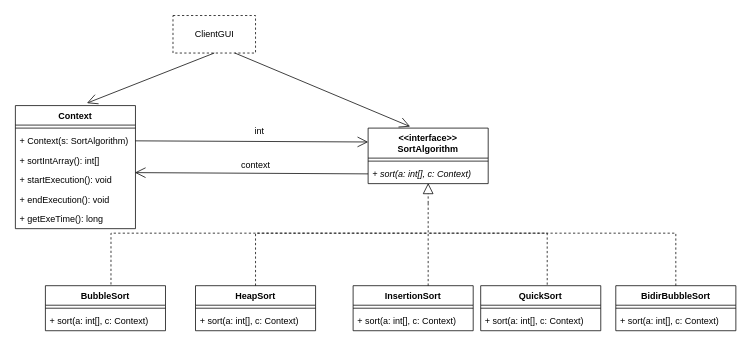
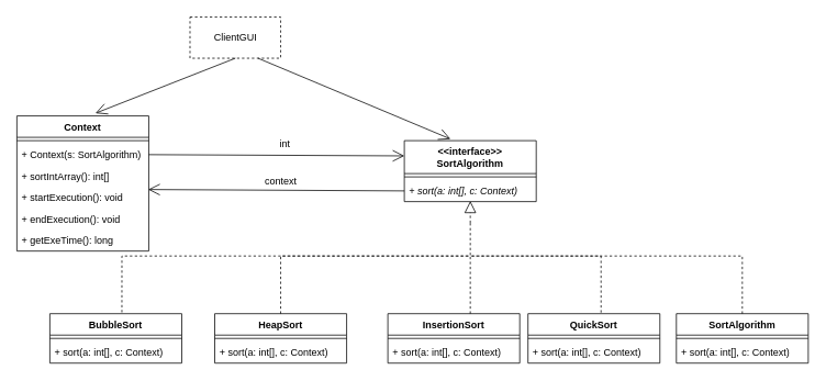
  <mxCell id="0" />
  <mxCell id="1" parent="0" />
  <mxCell id="2" value="Context" style="swimlane;fontStyle=1;align=center;verticalAlign=top;childLayout=stackLayout;horizontal=1;startSize=26;horizontalStack=0;resizeParent=1;resizeParentMax=0;resizeLast=0;collapsible=1;marginBottom=0;" vertex="1" parent="1"><mxGeometry x="20" y="140" width="160" height="164" as="geometry" /></mxCell>
  <mxCell id="3" value="" style="line;strokeWidth=1;fillColor=none;align=left;verticalAlign=middle;spacingTop=-1;spacingLeft=3;spacingRight=3;rotatable=0;labelPosition=right;points=[];portConstraint=eastwest;strokeColor=inherit;" vertex="1" parent="2"><mxGeometry y="26" width="160" height="8" as="geometry" /></mxCell>
  <mxCell id="4" value="+ Context(s: SortAlgorithm)" style="text;strokeColor=none;fillColor=none;align=left;verticalAlign=top;spacingLeft=4;spacingRight=4;overflow=hidden;rotatable=0;points=[[0,0.5],[1,0.5]];portConstraint=eastwest;" vertex="1" parent="2"><mxGeometry y="34" width="160" height="26" as="geometry" /></mxCell>
  <mxCell id="5" value="+ sortIntArray(): int[]" style="text;strokeColor=none;fillColor=none;align=left;verticalAlign=top;spacingLeft=4;spacingRight=4;overflow=hidden;rotatable=0;points=[[0,0.5],[1,0.5]];portConstraint=eastwest;" vertex="1" parent="2"><mxGeometry y="60" width="160" height="26" as="geometry" /></mxCell>
  <mxCell id="6" value="+ startExecution(): void" style="text;strokeColor=none;fillColor=none;align=left;verticalAlign=top;spacingLeft=4;spacingRight=4;overflow=hidden;rotatable=0;points=[[0,0.5],[1,0.5]];portConstraint=eastwest;" vertex="1" parent="2"><mxGeometry y="86" width="160" height="26" as="geometry" /></mxCell>
  <mxCell id="7" value="+ endExecution(): void" style="text;strokeColor=none;fillColor=none;align=left;verticalAlign=top;spacingLeft=4;spacingRight=4;overflow=hidden;rotatable=0;points=[[0,0.5],[1,0.5]];portConstraint=eastwest;" vertex="1" parent="2"><mxGeometry y="112" width="160" height="26" as="geometry" /></mxCell>
  <mxCell id="8" value="+ getExeTime(): long" style="text;strokeColor=none;fillColor=none;align=left;verticalAlign=top;spacingLeft=4;spacingRight=4;overflow=hidden;rotatable=0;points=[[0,0.5],[1,0.5]];portConstraint=eastwest;" vertex="1" parent="2"><mxGeometry y="138" width="160" height="26" as="geometry" /></mxCell>
  <mxCell id="9" value="ClientGUI" style="html=1;dashed=1;" vertex="1" parent="1"><mxGeometry x="230" y="20" width="110" height="50" as="geometry" /></mxCell>
  <mxCell id="10" value="&lt;&lt;interface&gt;&gt;&#10;SortAlgorithm" style="swimlane;fontStyle=1;align=center;verticalAlign=top;childLayout=stackLayout;horizontal=1;startSize=40;horizontalStack=0;resizeParent=1;resizeParentMax=0;resizeLast=0;collapsible=1;marginBottom=0;" vertex="1" parent="1"><mxGeometry x="490" y="170" width="160" height="74" as="geometry" /></mxCell>
  <mxCell id="11" value="" style="line;strokeWidth=1;fillColor=none;align=left;verticalAlign=middle;spacingTop=-1;spacingLeft=3;spacingRight=3;rotatable=0;labelPosition=right;points=[];portConstraint=eastwest;strokeColor=inherit;" vertex="1" parent="10"><mxGeometry y="40" width="160" height="8" as="geometry" /></mxCell>
  <mxCell id="12" value="+ sort(a: int[], c: Context)" style="text;strokeColor=none;fillColor=none;align=left;verticalAlign=top;spacingLeft=4;spacingRight=4;overflow=hidden;rotatable=0;points=[[0,0.5],[1,0.5]];portConstraint=eastwest;fontStyle=2" vertex="1" parent="10"><mxGeometry y="48" width="160" height="26" as="geometry" /></mxCell>
  <mxCell id="13" value="BubbleSort" style="swimlane;fontStyle=1;align=center;verticalAlign=top;childLayout=stackLayout;horizontal=1;startSize=26;horizontalStack=0;resizeParent=1;resizeParentMax=0;resizeLast=0;collapsible=1;marginBottom=0;" vertex="1" parent="1"><mxGeometry x="60" y="380" width="160" height="60" as="geometry" /></mxCell>
  <mxCell id="14" value="" style="line;strokeWidth=1;fillColor=none;align=left;verticalAlign=middle;spacingTop=-1;spacingLeft=3;spacingRight=3;rotatable=0;labelPosition=right;points=[];portConstraint=eastwest;strokeColor=inherit;" vertex="1" parent="13"><mxGeometry y="26" width="160" height="8" as="geometry" /></mxCell>
  <mxCell id="15" value="+ sort(a: int[], c: Context)" style="text;strokeColor=none;fillColor=none;align=left;verticalAlign=top;spacingLeft=4;spacingRight=4;overflow=hidden;rotatable=0;points=[[0,0.5],[1,0.5]];portConstraint=eastwest;" vertex="1" parent="13"><mxGeometry y="34" width="160" height="26" as="geometry" /></mxCell>
  <mxCell id="16" value="" style="endArrow=open;endFill=1;endSize=12;html=1;rounded=0;exitX=1;exitY=0.5;exitDx=0;exitDy=0;entryX=0;entryY=0.25;entryDx=0;entryDy=0;" edge="1" parent="1" source="4" target="10"><mxGeometry width="160" relative="1" as="geometry"><mxPoint x="410" y="390" as="sourcePoint" /><mxPoint x="570" y="390" as="targetPoint" /></mxGeometry></mxCell>
  <mxCell id="17" value="" style="endArrow=open;endFill=1;endSize=12;html=1;rounded=0;entryX=0.996;entryY=0.128;entryDx=0;entryDy=0;entryPerimeter=0;exitX=0;exitY=0.5;exitDx=0;exitDy=0;" edge="1" parent="1" source="12" target="6"><mxGeometry width="160" relative="1" as="geometry"><mxPoint x="300" y="290" as="sourcePoint" /><mxPoint x="500" y="198.5" as="targetPoint" /></mxGeometry></mxCell>
  <mxCell id="18" value="int" style="text;html=1;align=center;verticalAlign=middle;resizable=0;points=[];autosize=1;strokeColor=none;fillColor=none;" vertex="1" parent="1"><mxGeometry x="325" y="160" width="40" height="30" as="geometry" /></mxCell>
  <mxCell id="19" value="context" style="text;html=1;align=center;verticalAlign=middle;resizable=0;points=[];autosize=1;strokeColor=none;fillColor=none;" vertex="1" parent="1"><mxGeometry x="310" y="205" width="60" height="30" as="geometry" /></mxCell>
  <mxCell id="20" value="" style="endArrow=open;endFill=1;endSize=12;html=1;rounded=0;exitX=0.5;exitY=1;exitDx=0;exitDy=0;entryX=0.596;entryY=-0.02;entryDx=0;entryDy=0;entryPerimeter=0;" edge="1" parent="1" source="9" target="2"><mxGeometry width="160" relative="1" as="geometry"><mxPoint x="190" y="197" as="sourcePoint" /><mxPoint x="500" y="198.5" as="targetPoint" /></mxGeometry></mxCell>
  <mxCell id="21" value="" style="endArrow=open;endFill=1;endSize=12;html=1;rounded=0;exitX=0.75;exitY=1;exitDx=0;exitDy=0;entryX=0.35;entryY=-0.027;entryDx=0;entryDy=0;entryPerimeter=0;" edge="1" parent="1" source="9" target="10"><mxGeometry width="160" relative="1" as="geometry"><mxPoint x="295" y="80" as="sourcePoint" /><mxPoint x="125.36" y="146.72" as="targetPoint" /></mxGeometry></mxCell>
  <mxCell id="22" value="" style="endArrow=block;dashed=1;endFill=0;endSize=12;html=1;rounded=0;entryX=0.5;entryY=0.974;entryDx=0;entryDy=0;entryPerimeter=0;" edge="1" parent="1" target="12"><mxGeometry width="160" relative="1" as="geometry"><mxPoint x="570" y="270" as="sourcePoint" /><mxPoint x="570" y="390" as="targetPoint" /></mxGeometry></mxCell>
  <mxCell id="23" value="HeapSort" style="swimlane;fontStyle=1;align=center;verticalAlign=top;childLayout=stackLayout;horizontal=1;startSize=26;horizontalStack=0;resizeParent=1;resizeParentMax=0;resizeLast=0;collapsible=1;marginBottom=0;" vertex="1" parent="1"><mxGeometry x="260" y="380" width="160" height="60" as="geometry" /></mxCell>
  <mxCell id="24" value="" style="line;strokeWidth=1;fillColor=none;align=left;verticalAlign=middle;spacingTop=-1;spacingLeft=3;spacingRight=3;rotatable=0;labelPosition=right;points=[];portConstraint=eastwest;strokeColor=inherit;" vertex="1" parent="23"><mxGeometry y="26" width="160" height="8" as="geometry" /></mxCell>
  <mxCell id="25" value="+ sort(a: int[], c: Context)" style="text;strokeColor=none;fillColor=none;align=left;verticalAlign=top;spacingLeft=4;spacingRight=4;overflow=hidden;rotatable=0;points=[[0,0.5],[1,0.5]];portConstraint=eastwest;" vertex="1" parent="23"><mxGeometry y="34" width="160" height="26" as="geometry" /></mxCell>
  <mxCell id="26" value="InsertionSort" style="swimlane;fontStyle=1;align=center;verticalAlign=top;childLayout=stackLayout;horizontal=1;startSize=26;horizontalStack=0;resizeParent=1;resizeParentMax=0;resizeLast=0;collapsible=1;marginBottom=0;" vertex="1" parent="1"><mxGeometry x="470" y="380" width="160" height="60" as="geometry" /></mxCell>
  <mxCell id="27" value="" style="line;strokeWidth=1;fillColor=none;align=left;verticalAlign=middle;spacingTop=-1;spacingLeft=3;spacingRight=3;rotatable=0;labelPosition=right;points=[];portConstraint=eastwest;strokeColor=inherit;" vertex="1" parent="26"><mxGeometry y="26" width="160" height="8" as="geometry" /></mxCell>
  <mxCell id="28" value="+ sort(a: int[], c: Context)" style="text;strokeColor=none;fillColor=none;align=left;verticalAlign=top;spacingLeft=4;spacingRight=4;overflow=hidden;rotatable=0;points=[[0,0.5],[1,0.5]];portConstraint=eastwest;" vertex="1" parent="26"><mxGeometry y="34" width="160" height="26" as="geometry" /></mxCell>
  <mxCell id="29" value="QuickSort" style="swimlane;fontStyle=1;align=center;verticalAlign=top;childLayout=stackLayout;horizontal=1;startSize=26;horizontalStack=0;resizeParent=1;resizeParentMax=0;resizeLast=0;collapsible=1;marginBottom=0;" vertex="1" parent="1"><mxGeometry x="640" y="380" width="160" height="60" as="geometry" /></mxCell>
  <mxCell id="30" value="" style="line;strokeWidth=1;fillColor=none;align=left;verticalAlign=middle;spacingTop=-1;spacingLeft=3;spacingRight=3;rotatable=0;labelPosition=right;points=[];portConstraint=eastwest;strokeColor=inherit;" vertex="1" parent="29"><mxGeometry y="26" width="160" height="8" as="geometry" /></mxCell>
  <mxCell id="31" value="+ sort(a: int[], c: Context)" style="text;strokeColor=none;fillColor=none;align=left;verticalAlign=top;spacingLeft=4;spacingRight=4;overflow=hidden;rotatable=0;points=[[0,0.5],[1,0.5]];portConstraint=eastwest;" vertex="1" parent="29"><mxGeometry y="34" width="160" height="26" as="geometry" /></mxCell>
- <mxCell id="32" value="BidirBubbleSort" style="swimlane;fontStyle=1;align=center;verticalAlign=top;childLayout=stackLayout;horizontal=1;startSize=26;horizontalStack=0;resizeParent=1;resizeParentMax=0;resizeLast=0;collapsible=1;marginBottom=0;" vertex="1" parent="1"><mxGeometry x="820" y="380" width="160" height="60" as="geometry" /></mxCell>
+ <mxCell id="32" value="SortAlgorithm" style="swimlane;fontStyle=1;align=center;verticalAlign=top;childLayout=stackLayout;horizontal=1;startSize=26;horizontalStack=0;resizeParent=1;resizeParentMax=0;resizeLast=0;collapsible=1;marginBottom=0;" vertex="1" parent="1"><mxGeometry x="820" y="380" width="160" height="60" as="geometry" /></mxCell>
  <mxCell id="33" value="" style="line;strokeWidth=1;fillColor=none;align=left;verticalAlign=middle;spacingTop=-1;spacingLeft=3;spacingRight=3;rotatable=0;labelPosition=right;points=[];portConstraint=eastwest;strokeColor=inherit;" vertex="1" parent="32"><mxGeometry y="26" width="160" height="8" as="geometry" /></mxCell>
  <mxCell id="34" value="+ sort(a: int[], c: Context)" style="text;strokeColor=none;fillColor=none;align=left;verticalAlign=top;spacingLeft=4;spacingRight=4;overflow=hidden;rotatable=0;points=[[0,0.5],[1,0.5]];portConstraint=eastwest;" vertex="1" parent="32"><mxGeometry y="34" width="160" height="26" as="geometry" /></mxCell>
  <mxCell id="35" value="" style="endArrow=none;dashed=1;html=1;rounded=0;entryX=0.546;entryY=-0.022;entryDx=0;entryDy=0;entryPerimeter=0;edgeStyle=orthogonalEdgeStyle;" edge="1" parent="1" target="13"><mxGeometry width="50" height="50" relative="1" as="geometry"><mxPoint x="570" y="270" as="sourcePoint" /><mxPoint x="400" y="400" as="targetPoint" /><Array as="points"><mxPoint x="570" y="310" /><mxPoint x="147" y="310" /></Array></mxGeometry></mxCell>
  <mxCell id="36" value="" style="endArrow=none;dashed=1;html=1;rounded=0;exitX=0.5;exitY=0;exitDx=0;exitDy=0;edgeStyle=orthogonalEdgeStyle;" edge="1" parent="1" source="23"><mxGeometry width="50" height="50" relative="1" as="geometry"><mxPoint x="350" y="450" as="sourcePoint" /><mxPoint x="570" y="310" as="targetPoint" /><Array as="points"><mxPoint x="340" y="310" /></Array></mxGeometry></mxCell>
  <mxCell id="37" value="" style="endArrow=none;dashed=1;html=1;rounded=0;exitX=0.625;exitY=0;exitDx=0;exitDy=0;exitPerimeter=0;edgeStyle=orthogonalEdgeStyle;" edge="1" parent="1" source="26"><mxGeometry width="50" height="50" relative="1" as="geometry"><mxPoint x="350" y="390" as="sourcePoint" /><mxPoint x="570" y="310" as="targetPoint" /><Array as="points"><mxPoint x="570" y="380" /></Array></mxGeometry></mxCell>
  <mxCell id="38" value="" style="endArrow=none;dashed=1;html=1;rounded=0;exitX=0.554;exitY=-0.022;exitDx=0;exitDy=0;exitPerimeter=0;edgeStyle=orthogonalEdgeStyle;" edge="1" parent="1" source="29"><mxGeometry width="50" height="50" relative="1" as="geometry"><mxPoint x="570" y="390" as="sourcePoint" /><mxPoint x="570" y="310" as="targetPoint" /><Array as="points"><mxPoint x="729" y="310" /></Array></mxGeometry></mxCell>
  <mxCell id="39" value="" style="endArrow=none;dashed=1;html=1;rounded=0;exitX=0.5;exitY=0;exitDx=0;exitDy=0;edgeStyle=orthogonalEdgeStyle;" edge="1" parent="1" source="32"><mxGeometry width="50" height="50" relative="1" as="geometry"><mxPoint x="580" y="400" as="sourcePoint" /><mxPoint x="570" y="310" as="targetPoint" /><Array as="points"><mxPoint x="900" y="310" /></Array></mxGeometry></mxCell>
